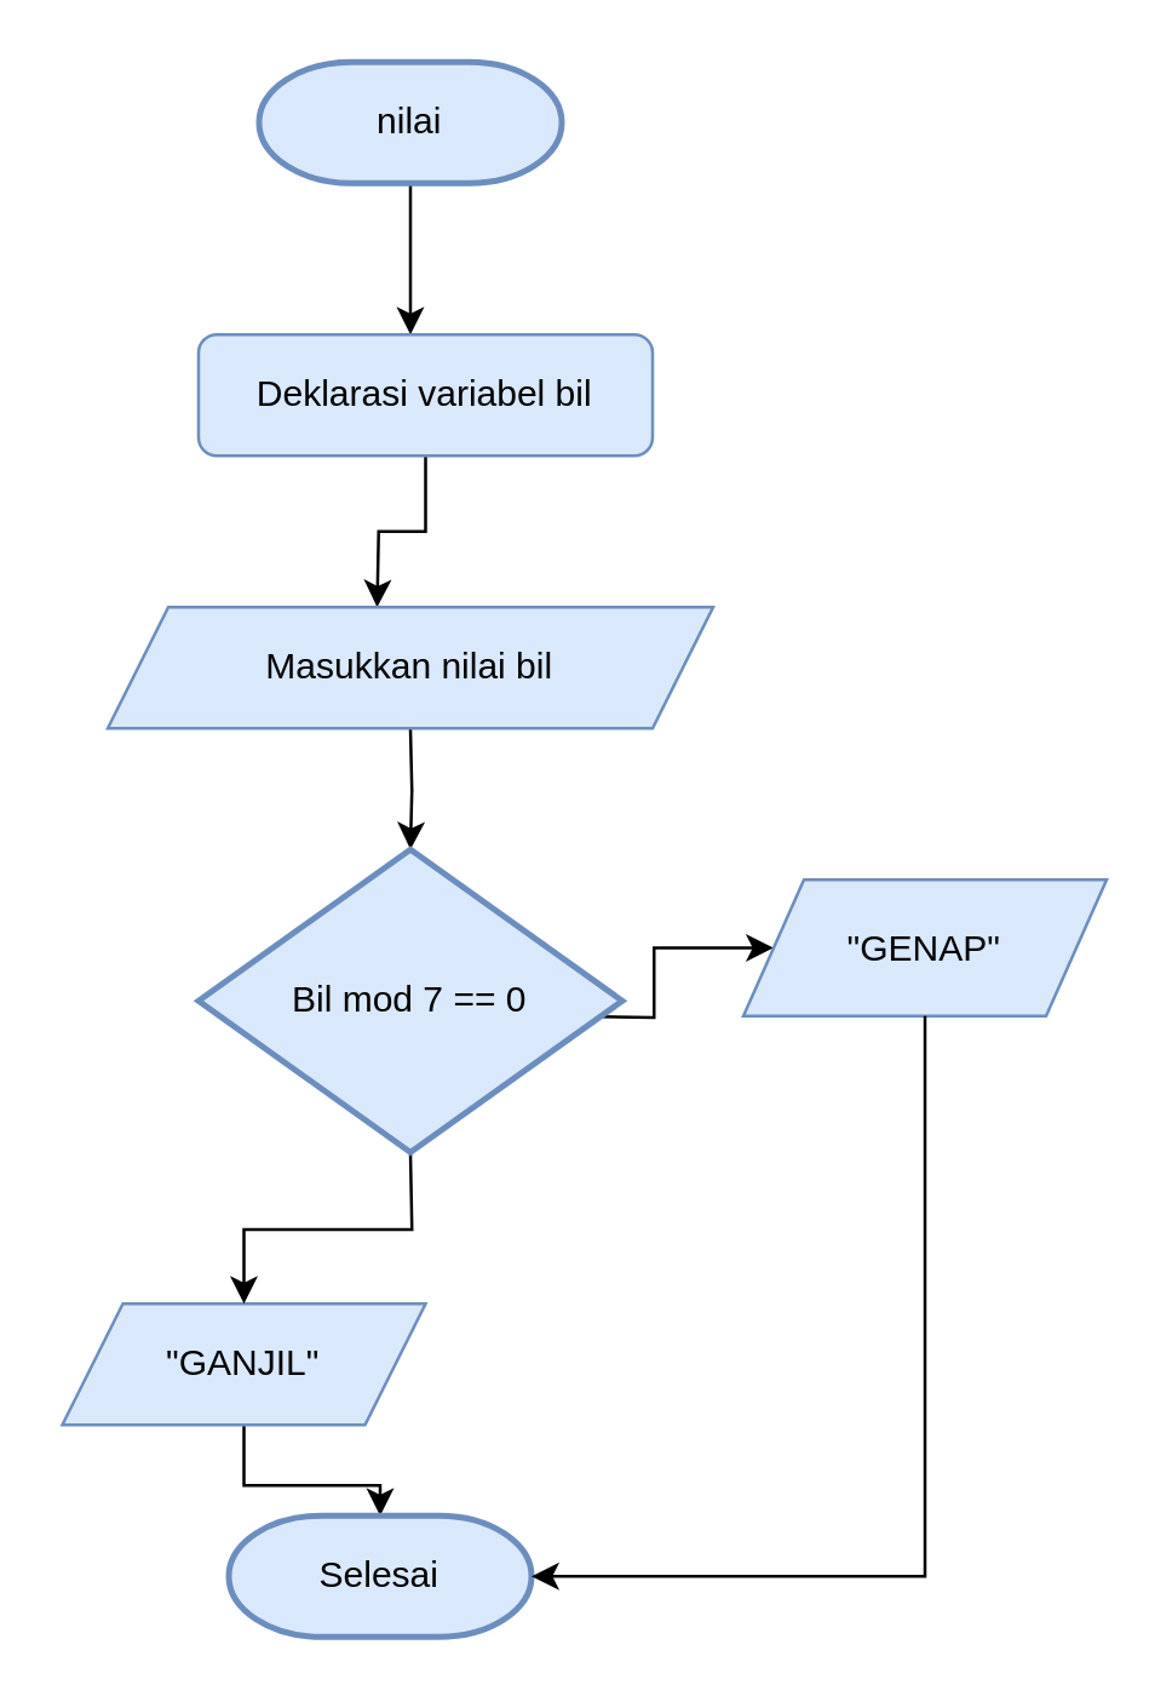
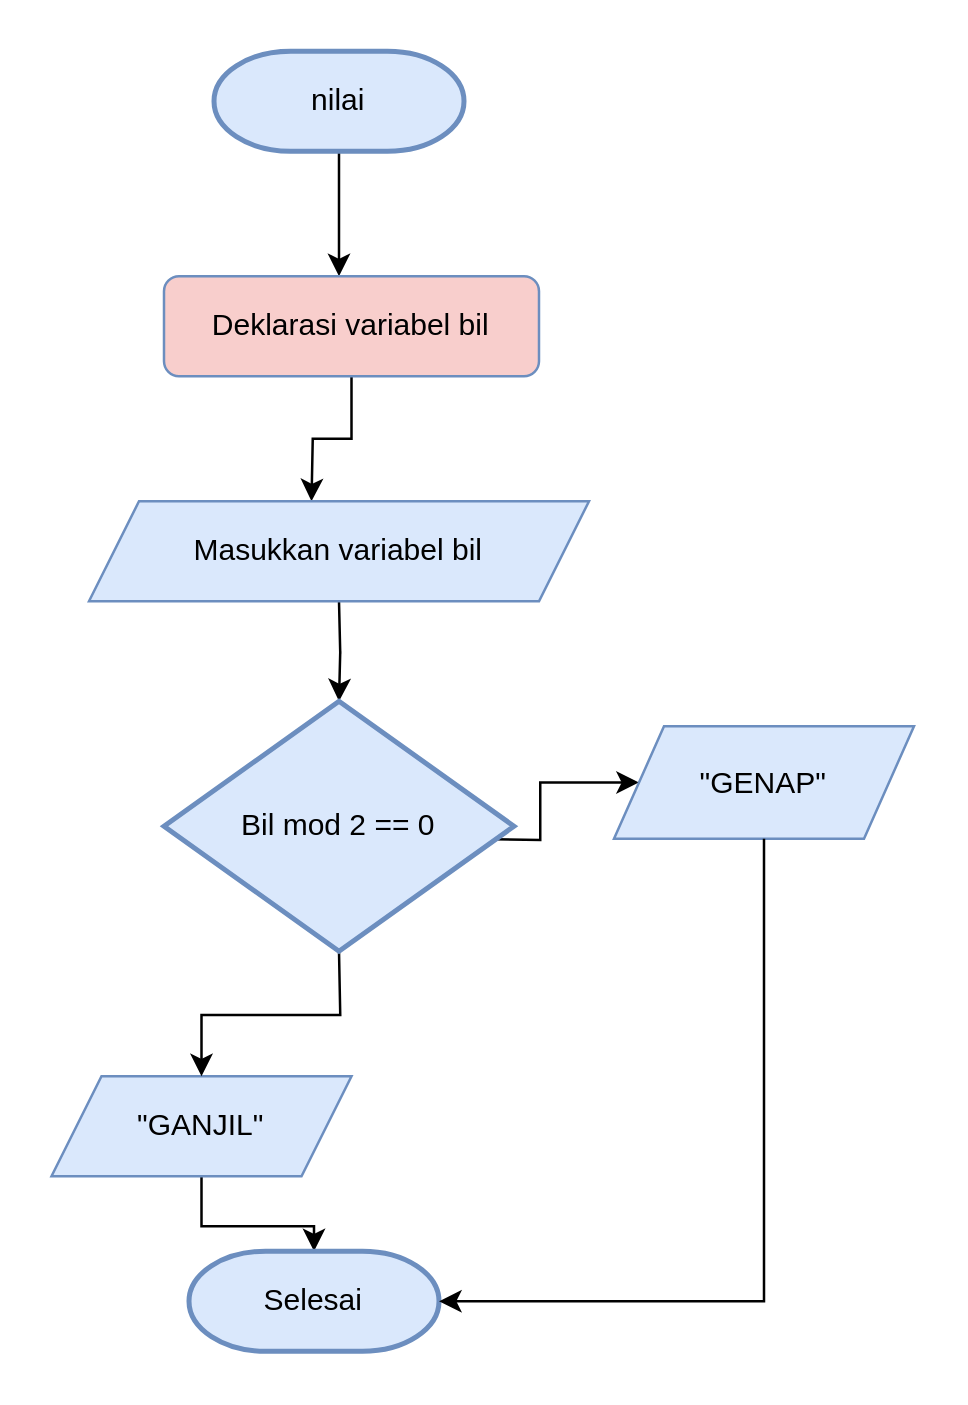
  <mxCell id="0" />
  <mxCell id="1" parent="0" />
  <mxCell id="2" value="" style="edgeStyle=orthogonalEdgeStyle;rounded=0;orthogonalLoop=1;jettySize=auto;html=1;" edge="1" parent="1" source="3"><mxGeometry relative="1" as="geometry"><mxPoint x="135" y="110" as="targetPoint" /></mxGeometry></mxCell>
  <mxCell id="3" value="nilai" style="strokeWidth=2;html=1;shape=mxgraph.flowchart.terminator;whiteSpace=wrap;fillColor=#dae8fc;strokeColor=#6c8ebf;" vertex="1" parent="1"><mxGeometry x="85" width="100" height="40" as="geometry" y="20" /></mxCell>
  <mxCell id="4" value="" style="edgeStyle=orthogonalEdgeStyle;rounded=0;orthogonalLoop=1;jettySize=auto;html=1;" edge="1" parent="1"><mxGeometry relative="1" as="geometry"><mxPoint x="135" y="240" as="sourcePoint" /><mxPoint x="135" y="280" as="targetPoint" /></mxGeometry></mxCell>
  <mxCell id="5" value="" style="edgeStyle=orthogonalEdgeStyle;rounded=0;orthogonalLoop=1;jettySize=auto;html=1;" edge="1" parent="1" target="6"><mxGeometry relative="1" as="geometry"><mxPoint x="185" y="335" as="sourcePoint" /></mxGeometry></mxCell>
  <mxCell id="6" value="&quot;GENAP&quot;" style="shape=parallelogram;perimeter=parallelogramPerimeter;whiteSpace=wrap;html=1;fixedSize=1;fillColor=#dae8fc;strokeColor=#6c8ebf;fontStyle=0;align=center;" vertex="1" parent="1"><mxGeometry x="245" y="290" width="120" height="45" as="geometry" /></mxCell>
  <mxCell id="7" value="" style="edgeStyle=orthogonalEdgeStyle;rounded=0;orthogonalLoop=1;jettySize=auto;html=1;" edge="1" parent="1" source="8" target="9"><mxGeometry relative="1" as="geometry" /></mxCell>
  <mxCell id="8" value="&quot;GANJIL&quot;" style="shape=parallelogram;perimeter=parallelogramPerimeter;whiteSpace=wrap;html=1;fixedSize=1;fillColor=#dae8fc;strokeColor=#6c8ebf;" vertex="1" parent="1"><mxGeometry x="20" y="430" width="120" height="40" as="geometry" /></mxCell>
  <mxCell id="9" value="Selesai" style="strokeWidth=2;html=1;shape=mxgraph.flowchart.terminator;whiteSpace=wrap;fillColor=#dae8fc;strokeColor=#6c8ebf;" vertex="1" parent="1"><mxGeometry x="75" y="500" width="100" height="40" as="geometry" /></mxCell>
  <mxCell id="10" value="" style="edgeStyle=orthogonalEdgeStyle;rounded=0;orthogonalLoop=1;jettySize=auto;html=1;" edge="1" parent="1" target="8"><mxGeometry relative="1" as="geometry"><mxPoint x="135" y="380" as="sourcePoint" /></mxGeometry></mxCell>
- <mxCell id="11" value="Bil mod 7 == 0" style="strokeWidth=2;html=1;shape=mxgraph.flowchart.decision;whiteSpace=wrap;fillColor=#dae8fc;strokeColor=#6c8ebf;" vertex="1" parent="1"><mxGeometry x="65" y="280" width="140" height="100" as="geometry" /></mxCell>
+ <mxCell id="11" value="Bil mod 2 == 0" style="strokeWidth=2;html=1;shape=mxgraph.flowchart.decision;whiteSpace=wrap;fillColor=#dae8fc;strokeColor=#6c8ebf;" vertex="1" parent="1"><mxGeometry x="65" y="280" width="140" height="100" as="geometry" /></mxCell>
  <mxCell id="12" value="" style="edgeStyle=orthogonalEdgeStyle;rounded=0;orthogonalLoop=1;jettySize=auto;html=1;" edge="1" parent="1" source="13"><mxGeometry relative="1" as="geometry"><mxPoint x="124" y="200" as="targetPoint" /></mxGeometry></mxCell>
- <mxCell id="13" value="Deklarasi variabel bil" style="rounded=1;whiteSpace=wrap;html=1;fillColor=#dae8fc;strokeColor=#6c8ebf;" vertex="1" parent="1"><mxGeometry x="65" y="110" width="150" height="40" as="geometry" /></mxCell>
- <mxCell id="14" value="Masukkan nilai bil" style="shape=parallelogram;perimeter=parallelogramPerimeter;whiteSpace=wrap;html=1;fixedSize=1;fillColor=#dae8fc;strokeColor=#6c8ebf;" vertex="1" parent="1"><mxGeometry x="35" y="200" width="200" height="40" as="geometry" /></mxCell>
+ <mxCell id="13" value="Deklarasi variabel bil" style="rounded=1;whiteSpace=wrap;html=1;fillColor=#f8cecc;strokeColor=#6c8ebf;" vertex="1" parent="1"><mxGeometry x="65" y="110" width="150" height="40" as="geometry" /></mxCell>
+ <mxCell id="14" value="Masukkan variabel bil" style="shape=parallelogram;perimeter=parallelogramPerimeter;whiteSpace=wrap;html=1;fixedSize=1;fillColor=#dae8fc;strokeColor=#6c8ebf;" vertex="1" parent="1"><mxGeometry x="35" y="200" width="200" height="40" as="geometry" /></mxCell>
  <mxCell id="15" style="edgeStyle=orthogonalEdgeStyle;rounded=0;orthogonalLoop=1;jettySize=auto;html=1;exitX=0.5;exitY=1;exitDx=0;exitDy=0;entryX=1;entryY=0.5;entryDx=0;entryDy=0;entryPerimeter=0;" edge="1" parent="1" source="6" target="9"><mxGeometry relative="1" as="geometry" /></mxCell>
